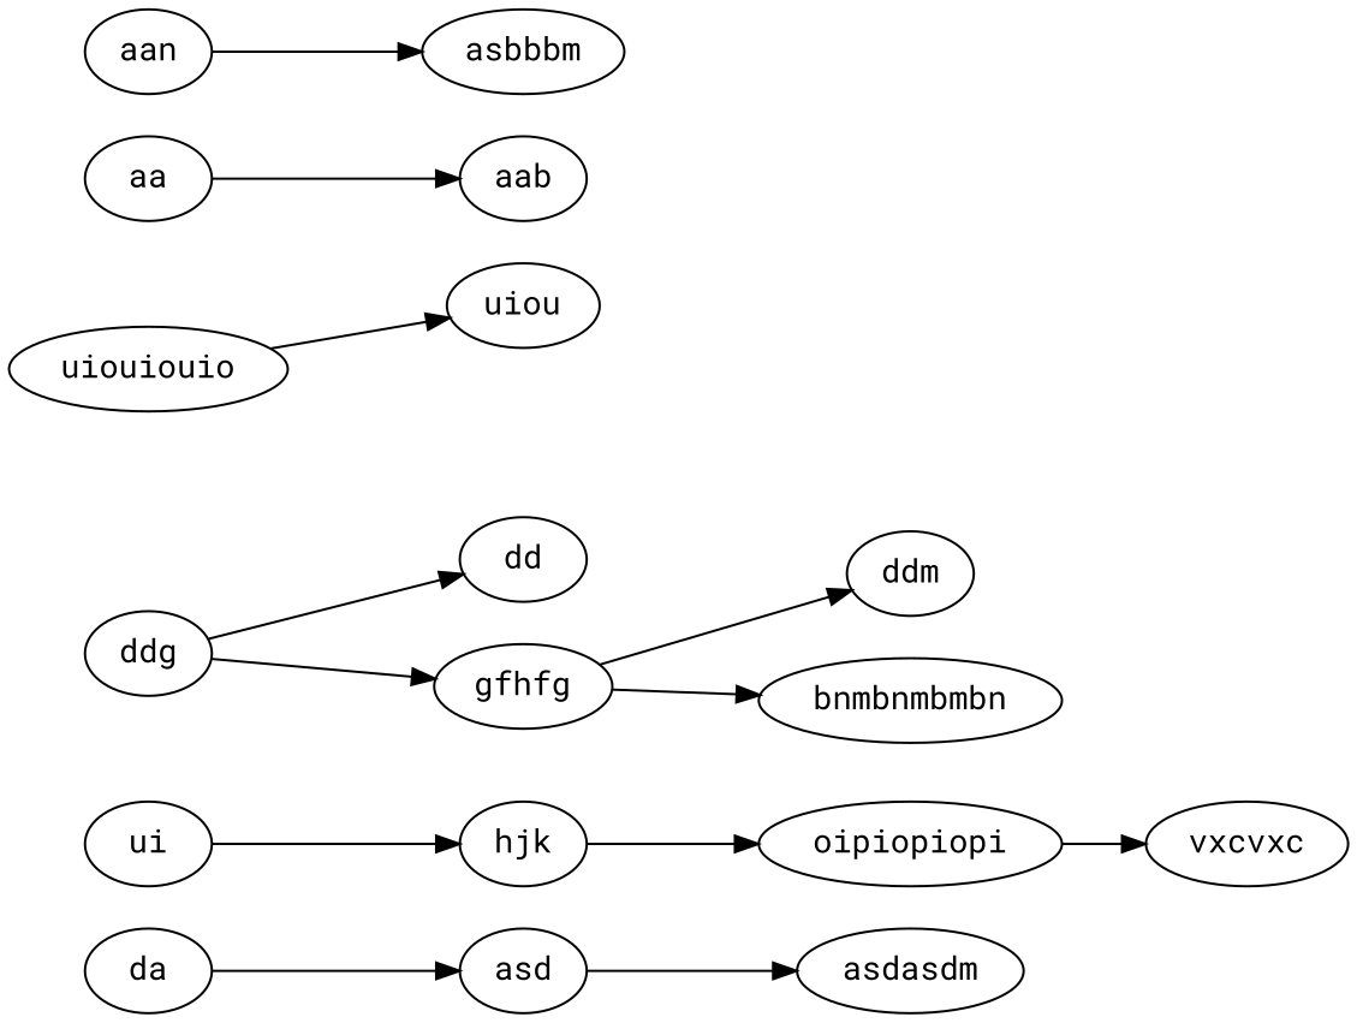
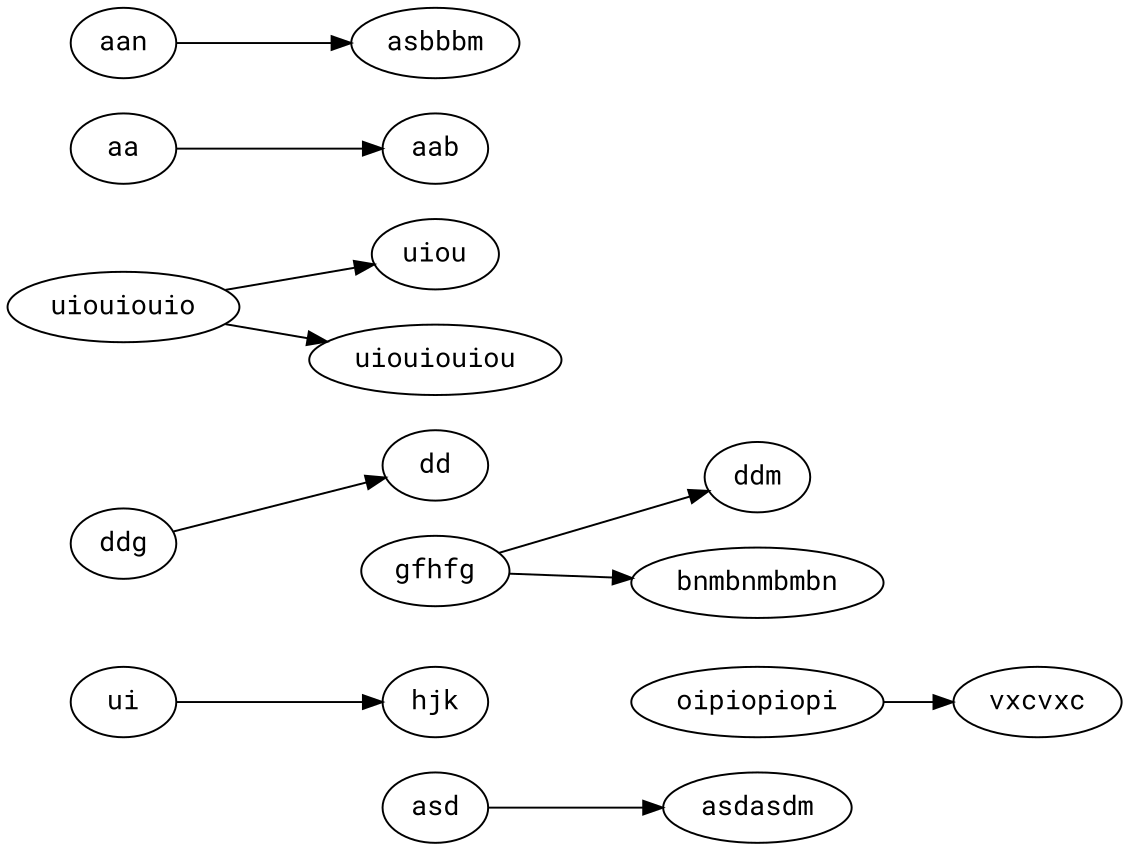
  digraph {
    fontname="Roboto Mono"
    rankdir=LR
    node [fontname="Roboto Mono"]
    edge [fontname="Roboto Mono"]
-   da
    asd
    ui
    hjk
    asdasdm
    ddg
    dd
    gfhfg
    oipiopiopi
    uiouiouio
    uiou
+   uiouiouiou
    vxcvxc
    ddm
    bnmbnmbmbn
    aa
    aab
    aan
    asbbbm
-   da -> asd
    asd -> asdasdm
    ui -> hjk
-   hjk -> oipiopiopi
    ddg -> dd
-   ddg -> gfhfg
    gfhfg -> ddm
    gfhfg -> bnmbnmbmbn
    oipiopiopi -> vxcvxc
    uiouiouio -> uiou
+   uiouiouio -> uiouiouiou
    aa -> aab
    aan -> asbbbm
  }
